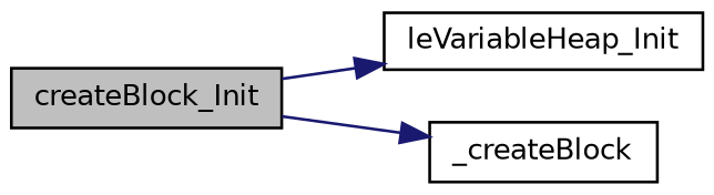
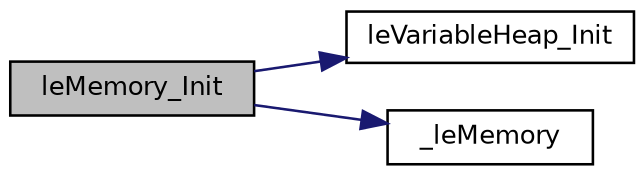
  digraph {
    rankdir=LR
    node [color=black fillcolor=white fontname=Helvetica fontsize=10 shape=record style=filled]
    edge [color=midnightblue fontname=Helvetica fontsize=10 labelfontname=Helvetica labelfontsize=10 style=solid]
-   n1 [fillcolor=grey75 fontcolor=black height=0.2 label=createBlock_Init width=0.4]
+   n1 [fillcolor=grey75 fontcolor=black height=0.2 label=leMemory_Init width=0.4]
    n2 [height=0.2 label=leVariableHeap_Init width=0.4]
-   n3 [height=0.2 label=_createBlock width=0.4]
+   n3 [height=0.2 label=_leMemory width=0.4]
    n1 -> n2
    n1 -> n3
  }
